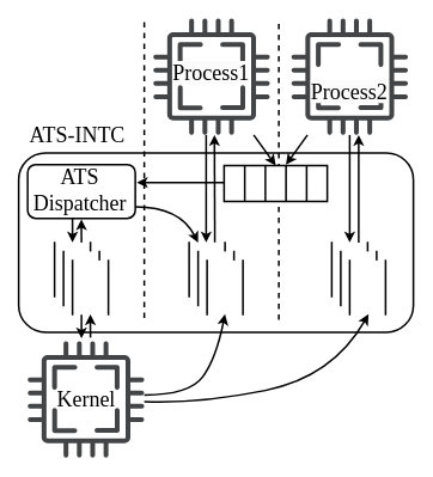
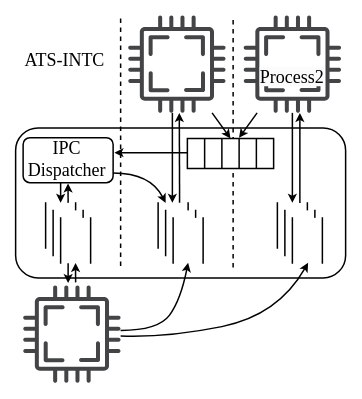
  <mxCell id="0" />
  <mxCell id="1" parent="0" />
  <mxCell id="2" value="" style="rounded=1;whiteSpace=wrap;html=1;strokeWidth=2;" parent="1" vertex="1"><mxGeometry x="20" y="170" width="440" height="200" as="geometry" /></mxCell>
  <mxCell id="3" value="" style="endArrow=none;dashed=1;html=1;strokeWidth=2;rounded=1;" parent="1" edge="1"><mxGeometry width="50" height="50" relative="1" as="geometry"><mxPoint x="160" y="354" as="sourcePoint" /><mxPoint x="160" y="20" as="targetPoint" /></mxGeometry></mxCell>
  <mxCell id="4" value="" style="endArrow=none;dashed=1;html=1;strokeWidth=2;rounded=1;" parent="1" edge="1"><mxGeometry width="50" height="50" relative="1" as="geometry"><mxPoint x="310" y="356" as="sourcePoint" /><mxPoint x="310" y="20" as="targetPoint" /></mxGeometry></mxCell>
  <mxCell id="5" value="" style="shape=table;html=1;whiteSpace=wrap;startSize=0;container=1;collapsible=0;childLayout=tableLayout;fontFamily=Times New Roman;fontSize=48;strokeWidth=2;fillColor=#FFFFFF;" parent="1" vertex="1"><mxGeometry x="249" y="184" width="115" height="40" as="geometry" /></mxCell>
  <mxCell id="6" value="" style="shape=tableRow;horizontal=0;startSize=0;swimlaneHead=0;swimlaneBody=0;top=0;left=0;bottom=0;right=0;collapsible=0;dropTarget=0;fillColor=none;points=[[0,0.5],[1,0.5]];portConstraint=eastwest;fontFamily=Times New Roman;fontSize=48;" parent="5" vertex="1"><mxGeometry width="115" height="40" as="geometry" /></mxCell>
  <mxCell id="7" value="" style="shape=partialRectangle;html=1;whiteSpace=wrap;connectable=0;fillColor=none;top=0;left=0;bottom=0;right=0;overflow=hidden;fontFamily=Times New Roman;fontSize=48;" parent="6" vertex="1"><mxGeometry width="23" height="40" as="geometry"><mxRectangle width="23" height="40" as="alternateBounds" /></mxGeometry></mxCell>
  <mxCell id="8" style="shape=partialRectangle;html=1;whiteSpace=wrap;connectable=0;fillColor=none;top=0;left=0;bottom=0;right=0;overflow=hidden;fontFamily=Times New Roman;fontSize=48;" parent="6" vertex="1"><mxGeometry x="23" width="23" height="40" as="geometry"><mxRectangle width="23" height="40" as="alternateBounds" /></mxGeometry></mxCell>
  <mxCell id="9" style="shape=partialRectangle;html=1;whiteSpace=wrap;connectable=0;fillColor=none;top=0;left=0;bottom=0;right=0;overflow=hidden;fontFamily=Times New Roman;fontSize=48;" parent="6" vertex="1"><mxGeometry x="46" width="23" height="40" as="geometry"><mxRectangle width="23" height="40" as="alternateBounds" /></mxGeometry></mxCell>
  <mxCell id="10" style="shape=partialRectangle;html=1;whiteSpace=wrap;connectable=0;fillColor=none;top=0;left=0;bottom=0;right=0;overflow=hidden;fontFamily=Times New Roman;fontSize=48;" parent="6" vertex="1"><mxGeometry x="69" width="23" height="40" as="geometry"><mxRectangle width="23" height="40" as="alternateBounds" /></mxGeometry></mxCell>
  <mxCell id="11" style="shape=partialRectangle;html=1;whiteSpace=wrap;connectable=0;fillColor=none;top=0;left=0;bottom=0;right=0;overflow=hidden;fontFamily=Times New Roman;fontSize=48;" parent="6" vertex="1"><mxGeometry x="92" width="23" height="40" as="geometry"><mxRectangle width="23" height="40" as="alternateBounds" /></mxGeometry></mxCell>
  <mxCell id="12" value="" style="group" parent="1" vertex="1" connectable="0"><mxGeometry x="60" y="270" width="60" height="80" as="geometry" /></mxCell>
  <mxCell id="13" value="" style="shape=partialRectangle;whiteSpace=wrap;html=1;bottom=0;top=0;fillColor=default;strokeWidth=2;" parent="12" vertex="1"><mxGeometry width="40" height="60" as="geometry" /></mxCell>
  <mxCell id="14" value="" style="shape=partialRectangle;whiteSpace=wrap;html=1;bottom=0;top=0;fillColor=default;strokeWidth=2;" parent="12" vertex="1"><mxGeometry x="10" y="10" width="40" height="60" as="geometry" /></mxCell>
  <mxCell id="15" value="" style="shape=partialRectangle;whiteSpace=wrap;html=1;bottom=0;top=0;fillColor=default;strokeWidth=2;" parent="12" vertex="1"><mxGeometry x="20" y="20" width="40" height="60" as="geometry" /></mxCell>
  <mxCell id="16" value="" style="endArrow=classic;html=1;strokeWidth=2;entryX=0.499;entryY=1.017;entryDx=0;entryDy=0;entryPerimeter=0;" parent="12" target="32" edge="1"><mxGeometry width="50" height="50" relative="1" as="geometry"><mxPoint x="30" as="sourcePoint" /><mxPoint x="29.989" y="-29.326" as="targetPoint" /></mxGeometry></mxCell>
  <mxCell id="17" value="" style="endArrow=classic;html=1;strokeWidth=2;exitX=0.417;exitY=1.008;exitDx=0;exitDy=0;exitPerimeter=0;" parent="12" source="32" edge="1"><mxGeometry width="50" height="50" relative="1" as="geometry"><mxPoint x="19.999" y="-29.429" as="sourcePoint" /><mxPoint x="20" as="targetPoint" /></mxGeometry></mxCell>
  <mxCell id="18" value="" style="endArrow=classic;html=1;strokeColor=#000000;entryX=0.599;entryY=-0.018;entryDx=0;entryDy=0;entryPerimeter=0;strokeWidth=2;" parent="1" source="28" target="5" edge="1"><mxGeometry width="50" height="50" relative="1" as="geometry"><mxPoint x="330.151" y="156.992" as="sourcePoint" /><mxPoint x="330.004" y="303.01" as="targetPoint" /></mxGeometry></mxCell>
  <mxCell id="19" value="" style="endArrow=classic;html=1;strokeWidth=2;exitX=-0.003;exitY=0.476;exitDx=0;exitDy=0;exitPerimeter=0;entryX=0.99;entryY=0.386;entryDx=0;entryDy=0;entryPerimeter=0;" parent="1" source="6" target="33" edge="1"><mxGeometry width="50" height="50" relative="1" as="geometry"><mxPoint x="170" y="341" as="sourcePoint" /><mxPoint x="160.5" y="311" as="targetPoint" /></mxGeometry></mxCell>
- <mxCell id="20" value="&lt;font face=&quot;Times New Roman&quot; style=&quot;font-size: 24px;&quot;&gt;ATS-INTC&lt;/font&gt;" style="text;html=1;align=center;verticalAlign=middle;resizable=0;points=[];autosize=1;strokeColor=none;fillColor=none;" parent="1" vertex="1"><mxGeometry x="20" y="130" width="130" height="40" as="geometry" /></mxCell>
+ <mxCell id="20" value="&lt;font face=&quot;Times New Roman&quot; style=&quot;font-size: 24px;&quot;&gt;ATS-INTC&lt;/font&gt;" style="text;html=1;align=center;verticalAlign=middle;resizable=0;points=[];autosize=1;strokeColor=none;fillColor=none;" parent="1" vertex="1"><mxGeometry x="20" y="60" width="130" height="40" as="geometry" /></mxCell>
  <mxCell id="21" value="" style="group" parent="1" vertex="1" connectable="0"><mxGeometry x="30" y="380" width="130" height="130" as="geometry" /></mxCell>
  <mxCell id="22" value="" style="sketch=0;pointerEvents=1;shadow=0;dashed=0;html=1;strokeColor=none;fillColor=#434445;aspect=fixed;labelPosition=center;verticalLabelPosition=bottom;verticalAlign=top;align=center;outlineConnect=0;shape=mxgraph.vvd.cpu;" parent="21" vertex="1"><mxGeometry width="130" height="130" as="geometry" /></mxCell>
- <mxCell id="23" value="&lt;font face=&quot;Times New Roman&quot; style=&quot;font-size: 24px;&quot;&gt;Kernel&lt;/font&gt;" style="text;html=1;align=center;verticalAlign=middle;resizable=0;points=[];autosize=1;strokeColor=none;fillColor=none;" parent="21" vertex="1"><mxGeometry x="20" y="45" width="90" height="40" as="geometry" /></mxCell>
  <mxCell id="24" value="" style="group" parent="1" vertex="1" connectable="0"><mxGeometry x="170" y="20" width="130" height="130" as="geometry" /></mxCell>
  <mxCell id="25" value="" style="sketch=0;pointerEvents=1;shadow=0;dashed=0;html=1;strokeColor=none;fillColor=#434445;aspect=fixed;labelPosition=center;verticalLabelPosition=bottom;verticalAlign=top;align=center;outlineConnect=0;shape=mxgraph.vvd.cpu;" parent="24" vertex="1"><mxGeometry width="130" height="130" as="geometry" /></mxCell>
- <mxCell id="26" value="&lt;span style=&quot;color: rgb(0, 0, 0); font-family: &amp;quot;Times New Roman&amp;quot;; font-size: 24px; font-style: normal; font-variant-ligatures: normal; font-variant-caps: normal; font-weight: 400; letter-spacing: normal; orphans: 2; text-align: center; text-indent: 0px; text-transform: none; widows: 2; word-spacing: 0px; -webkit-text-stroke-width: 0px; background-color: rgb(251, 251, 251); text-decoration-thickness: initial; text-decoration-style: initial; text-decoration-color: initial; float: none; display: inline !important;&quot;&gt;Process1&lt;/span&gt;" style="text;whiteSpace=wrap;html=1;" parent="24" vertex="1"><mxGeometry x="20" y="40" width="90" height="50" as="geometry" /></mxCell>
  <mxCell id="27" value="" style="group" parent="1" vertex="1" connectable="0"><mxGeometry x="324" y="20" width="130" height="130" as="geometry" /></mxCell>
  <mxCell id="28" value="" style="sketch=0;pointerEvents=1;shadow=0;dashed=0;html=1;strokeColor=none;fillColor=#434445;aspect=fixed;labelPosition=center;verticalLabelPosition=bottom;verticalAlign=top;align=center;outlineConnect=0;shape=mxgraph.vvd.cpu;" parent="27" vertex="1"><mxGeometry width="130" height="130" as="geometry" /></mxCell>
  <mxCell id="29" value="&lt;span style=&quot;color: rgb(0, 0, 0); font-family: &amp;quot;Times New Roman&amp;quot;; font-size: 24px; font-style: normal; font-variant-ligatures: normal; font-variant-caps: normal; font-weight: 400; letter-spacing: normal; orphans: 2; text-align: center; text-indent: 0px; text-transform: none; widows: 2; word-spacing: 0px; -webkit-text-stroke-width: 0px; background-color: rgb(251, 251, 251); text-decoration-thickness: initial; text-decoration-style: initial; text-decoration-color: initial; float: none; display: inline !important;&quot;&gt;Process2&lt;/span&gt;" style="text;whiteSpace=wrap;html=1;" parent="27" vertex="1"><mxGeometry x="20" y="61" width="90" height="50" as="geometry" /></mxCell>
  <mxCell id="30" value="" style="endArrow=classic;html=1;strokeColor=#000000;entryX=0.5;entryY=0;entryDx=0;entryDy=0;strokeWidth=2;" parent="1" source="25" target="5" edge="1"><mxGeometry width="50" height="50" relative="1" as="geometry"><mxPoint x="354.477" y="160" as="sourcePoint" /><mxPoint x="300" y="190" as="targetPoint" /></mxGeometry></mxCell>
  <mxCell id="31" value="" style="group" parent="1" vertex="1" connectable="0"><mxGeometry x="30" y="183" width="123" height="63" as="geometry" /></mxCell>
  <mxCell id="32" value="" style="rounded=1;whiteSpace=wrap;html=1;strokeWidth=2;fillColor=default;" parent="31" vertex="1"><mxGeometry width="120" height="60" as="geometry" /></mxCell>
- <mxCell id="33" value="&lt;font face=&quot;Times New Roman&quot; style=&quot;font-size: 24px;&quot;&gt;ATS&lt;br&gt;Dispatcher&lt;br&gt;&lt;/font&gt;" style="text;html=1;align=center;verticalAlign=middle;resizable=0;points=[];autosize=1;strokeColor=none;fillColor=none;" parent="31" vertex="1"><mxGeometry x="-7" y="-7" width="130" height="70" as="geometry" /></mxCell>
+ <mxCell id="33" value="&lt;font face=&quot;Times New Roman&quot; style=&quot;font-size: 24px;&quot;&gt;IPC&lt;br&gt;Dispatcher&lt;br&gt;&lt;/font&gt;" style="text;html=1;align=center;verticalAlign=middle;resizable=0;points=[];autosize=1;strokeColor=none;fillColor=none;" parent="31" vertex="1"><mxGeometry x="-7" y="-7" width="130" height="70" as="geometry" /></mxCell>
  <mxCell id="34" value="" style="group" parent="1" vertex="1" connectable="0"><mxGeometry x="210" y="270" width="60" height="80" as="geometry" /></mxCell>
  <mxCell id="35" value="" style="shape=partialRectangle;whiteSpace=wrap;html=1;bottom=0;top=0;fillColor=default;strokeWidth=2;" parent="34" vertex="1"><mxGeometry width="40" height="60" as="geometry" /></mxCell>
  <mxCell id="36" value="" style="shape=partialRectangle;whiteSpace=wrap;html=1;bottom=0;top=0;fillColor=default;strokeWidth=2;" parent="34" vertex="1"><mxGeometry x="10" y="10" width="40" height="60" as="geometry" /></mxCell>
  <mxCell id="37" value="" style="shape=partialRectangle;whiteSpace=wrap;html=1;bottom=0;top=0;fillColor=default;strokeWidth=2;" parent="34" vertex="1"><mxGeometry x="20" y="20" width="40" height="60" as="geometry" /></mxCell>
  <mxCell id="38" value="" style="endArrow=classic;html=1;strokeWidth=2;" parent="34" edge="1"><mxGeometry width="50" height="50" relative="1" as="geometry"><mxPoint x="19" y="-120" as="sourcePoint" /><mxPoint x="19" as="targetPoint" /></mxGeometry></mxCell>
  <mxCell id="39" value="" style="curved=1;endArrow=classic;html=1;strokeWidth=2;" edge="1" parent="34"><mxGeometry width="50" height="50" relative="1" as="geometry"><mxPoint x="-60" y="-40" as="sourcePoint" /><mxPoint x="10" as="targetPoint" /><Array as="points"><mxPoint x="-10" y="-40" /></Array></mxGeometry></mxCell>
  <mxCell id="40" value="" style="group" parent="1" vertex="1" connectable="0"><mxGeometry x="369" y="270" width="60" height="80" as="geometry" /></mxCell>
  <mxCell id="41" value="" style="shape=partialRectangle;whiteSpace=wrap;html=1;bottom=0;top=0;fillColor=default;strokeWidth=2;" parent="40" vertex="1"><mxGeometry width="40" height="60" as="geometry" /></mxCell>
  <mxCell id="42" value="" style="shape=partialRectangle;whiteSpace=wrap;html=1;bottom=0;top=0;fillColor=default;strokeWidth=2;" parent="40" vertex="1"><mxGeometry x="10" y="10" width="40" height="60" as="geometry" /></mxCell>
  <mxCell id="43" value="" style="shape=partialRectangle;whiteSpace=wrap;html=1;bottom=0;top=0;fillColor=default;strokeWidth=2;" parent="40" vertex="1"><mxGeometry x="20" y="20" width="40" height="60" as="geometry" /></mxCell>
  <mxCell id="44" value="" style="endArrow=classic;html=1;strokeWidth=2;" parent="40" edge="1"><mxGeometry width="50" height="50" relative="1" as="geometry"><mxPoint x="30" as="sourcePoint" /><mxPoint x="30" y="-120" as="targetPoint" /></mxGeometry></mxCell>
  <mxCell id="45" value="" style="endArrow=classic;html=1;strokeWidth=2;" parent="40" source="28" edge="1"><mxGeometry width="50" height="50" relative="1" as="geometry"><mxPoint x="19.999" y="-29.429" as="sourcePoint" /><mxPoint x="20" as="targetPoint" /></mxGeometry></mxCell>
  <mxCell id="46" value="" style="endArrow=classic;html=1;strokeWidth=2;exitX=0.641;exitY=-0.002;exitDx=0;exitDy=0;exitPerimeter=0;" parent="1" edge="1"><mxGeometry width="50" height="50" relative="1" as="geometry"><mxPoint x="238.64" y="269.88" as="sourcePoint" /><mxPoint x="238.225" y="150" as="targetPoint" /></mxGeometry></mxCell>
  <mxCell id="47" value="" style="curved=1;endArrow=classic;html=1;strokeWidth=2;" parent="1" edge="1"><mxGeometry width="50" height="50" relative="1" as="geometry"><mxPoint x="160" y="440" as="sourcePoint" /><mxPoint x="250" y="350" as="targetPoint" /><Array as="points"><mxPoint x="210" y="440" /><mxPoint x="240" y="400" /></Array></mxGeometry></mxCell>
  <mxCell id="48" value="" style="curved=1;endArrow=classic;html=1;strokeWidth=2;" parent="1" source="22" edge="1"><mxGeometry width="50" height="50" relative="1" as="geometry"><mxPoint x="170" y="450" as="sourcePoint" /><mxPoint x="410" y="350" as="targetPoint" /><Array as="points"><mxPoint x="220" y="450" /><mxPoint x="370" y="420" /></Array></mxGeometry></mxCell>
  <mxCell id="49" value="" style="endArrow=classic;html=1;strokeWidth=2;exitX=0.417;exitY=1.008;exitDx=0;exitDy=0;exitPerimeter=0;" parent="1" edge="1"><mxGeometry width="50" height="50" relative="1" as="geometry"><mxPoint x="90.04" y="350.48" as="sourcePoint" /><mxPoint x="90" y="377" as="targetPoint" /></mxGeometry></mxCell>
  <mxCell id="50" value="" style="endArrow=classic;html=1;strokeWidth=2;entryX=0.499;entryY=1.017;entryDx=0;entryDy=0;entryPerimeter=0;" parent="1" edge="1"><mxGeometry width="50" height="50" relative="1" as="geometry"><mxPoint x="100" y="376" as="sourcePoint" /><mxPoint x="99.88" y="350.02" as="targetPoint" /></mxGeometry></mxCell>
